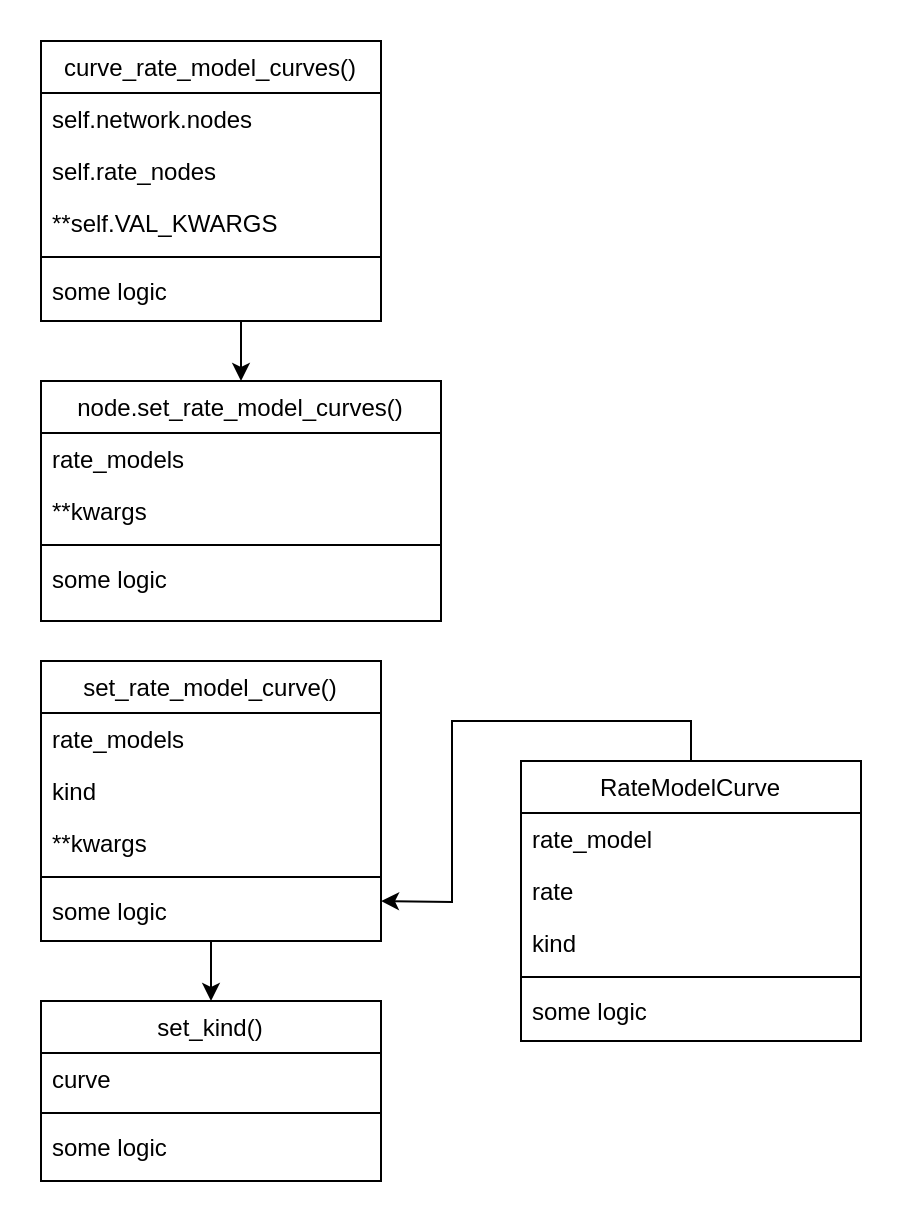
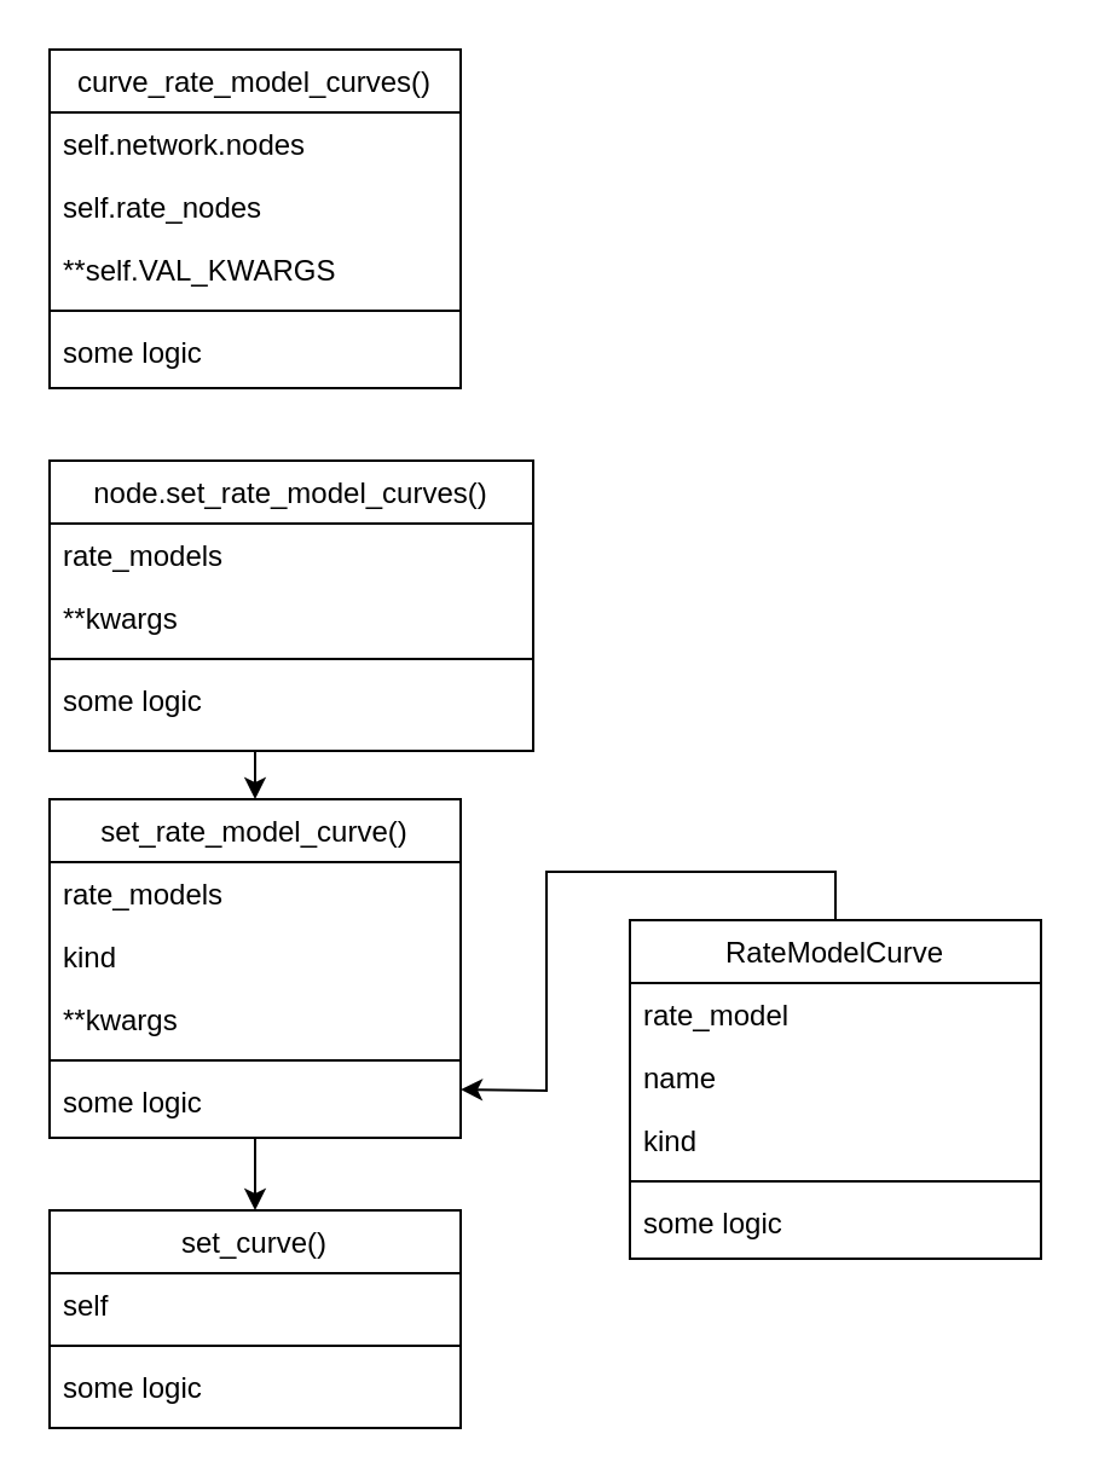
  <mxCell id="0" />
  <mxCell id="1" parent="0" />
- <mxCell id="2" style="edgeStyle=orthogonalEdgeStyle;rounded=0;orthogonalLoop=1;jettySize=auto;html=1;exitX=0.5;exitY=1;exitDx=0;exitDy=0;entryX=0.5;entryY=0;entryDx=0;entryDy=0;" edge="1" parent="1" source="3" target="10"><mxGeometry relative="1" as="geometry" /></mxCell>
  <mxCell id="3" value="curve_rate_model_curves()" style="swimlane;fontStyle=0;align=center;verticalAlign=top;childLayout=stackLayout;horizontal=1;startSize=26;horizontalStack=0;resizeParent=1;resizeLast=0;collapsible=1;marginBottom=0;rounded=0;shadow=0;strokeWidth=1;" parent="1" vertex="1"><mxGeometry x="20" y="20" width="170" height="140" as="geometry"><mxRectangle x="550" y="140" width="160" height="26" as="alternateBounds" /></mxGeometry></mxCell>
  <mxCell id="4" value="self.network.nodes" style="text;align=left;verticalAlign=top;spacingLeft=4;spacingRight=4;overflow=hidden;rotatable=0;points=[[0,0.5],[1,0.5]];portConstraint=eastwest;" parent="3" vertex="1"><mxGeometry y="26" width="170" height="26" as="geometry" /></mxCell>
  <mxCell id="5" value="self.rate_nodes" style="text;align=left;verticalAlign=top;spacingLeft=4;spacingRight=4;overflow=hidden;rotatable=0;points=[[0,0.5],[1,0.5]];portConstraint=eastwest;rounded=0;shadow=0;html=0;" parent="3" vertex="1"><mxGeometry y="52" width="170" height="26" as="geometry" /></mxCell>
  <mxCell id="6" value="**self.VAL_KWARGS" style="text;align=left;verticalAlign=top;spacingLeft=4;spacingRight=4;overflow=hidden;rotatable=0;points=[[0,0.5],[1,0.5]];portConstraint=eastwest;rounded=0;shadow=0;html=0;" parent="3" vertex="1"><mxGeometry y="78" width="170" height="26" as="geometry" /></mxCell>
  <mxCell id="7" value="" style="line;html=1;strokeWidth=1;align=left;verticalAlign=middle;spacingTop=-1;spacingLeft=3;spacingRight=3;rotatable=0;labelPosition=right;points=[];portConstraint=eastwest;" parent="3" vertex="1"><mxGeometry y="104" width="170" height="8" as="geometry" /></mxCell>
  <mxCell id="8" value="some logic&#10;" style="text;align=left;verticalAlign=top;spacingLeft=4;spacingRight=4;overflow=hidden;rotatable=0;points=[[0,0.5],[1,0.5]];portConstraint=eastwest;rounded=0;shadow=0;html=0;" vertex="1" parent="3"><mxGeometry y="112" width="170" height="26" as="geometry" /></mxCell>
+ <mxCell id="9" style="edgeStyle=orthogonalEdgeStyle;rounded=0;orthogonalLoop=1;jettySize=auto;html=1;exitX=0.5;exitY=1;exitDx=0;exitDy=0;entryX=0.5;entryY=0;entryDx=0;entryDy=0;" edge="1" parent="1" source="10" target="16"><mxGeometry relative="1" as="geometry" /></mxCell>
  <mxCell id="10" value="node.set_rate_model_curves()" style="swimlane;fontStyle=0;align=center;verticalAlign=top;childLayout=stackLayout;horizontal=1;startSize=26;horizontalStack=0;resizeParent=1;resizeLast=0;collapsible=1;marginBottom=0;rounded=0;shadow=0;strokeWidth=1;" vertex="1" parent="1"><mxGeometry x="20" y="190" width="200" height="120" as="geometry"><mxRectangle x="550" y="140" width="160" height="26" as="alternateBounds" /></mxGeometry></mxCell>
  <mxCell id="11" value="rate_models" style="text;align=left;verticalAlign=top;spacingLeft=4;spacingRight=4;overflow=hidden;rotatable=0;points=[[0,0.5],[1,0.5]];portConstraint=eastwest;rounded=0;shadow=0;html=0;" vertex="1" parent="10"><mxGeometry y="26" width="200" height="26" as="geometry" /></mxCell>
  <mxCell id="12" value="**kwargs" style="text;align=left;verticalAlign=top;spacingLeft=4;spacingRight=4;overflow=hidden;rotatable=0;points=[[0,0.5],[1,0.5]];portConstraint=eastwest;rounded=0;shadow=0;html=0;" vertex="1" parent="10"><mxGeometry y="52" width="200" height="26" as="geometry" /></mxCell>
  <mxCell id="13" value="" style="line;html=1;strokeWidth=1;align=left;verticalAlign=middle;spacingTop=-1;spacingLeft=3;spacingRight=3;rotatable=0;labelPosition=right;points=[];portConstraint=eastwest;" vertex="1" parent="10"><mxGeometry y="78" width="200" height="8" as="geometry" /></mxCell>
  <mxCell id="14" value="some logic&#10;" style="text;align=left;verticalAlign=top;spacingLeft=4;spacingRight=4;overflow=hidden;rotatable=0;points=[[0,0.5],[1,0.5]];portConstraint=eastwest;rounded=0;shadow=0;html=0;" vertex="1" parent="10"><mxGeometry y="86" width="200" height="26" as="geometry" /></mxCell>
  <mxCell id="15" style="edgeStyle=orthogonalEdgeStyle;rounded=0;orthogonalLoop=1;jettySize=auto;html=1;exitX=0.5;exitY=1;exitDx=0;exitDy=0;entryX=0.5;entryY=0;entryDx=0;entryDy=0;" edge="1" parent="1" source="16" target="22"><mxGeometry relative="1" as="geometry" /></mxCell>
  <mxCell id="16" value="set_rate_model_curve()" style="swimlane;fontStyle=0;align=center;verticalAlign=top;childLayout=stackLayout;horizontal=1;startSize=26;horizontalStack=0;resizeParent=1;resizeLast=0;collapsible=1;marginBottom=0;rounded=0;shadow=0;strokeWidth=1;" vertex="1" parent="1"><mxGeometry x="20" y="330" width="170" height="140" as="geometry"><mxRectangle x="550" y="140" width="160" height="26" as="alternateBounds" /></mxGeometry></mxCell>
  <mxCell id="17" value="rate_models" style="text;align=left;verticalAlign=top;spacingLeft=4;spacingRight=4;overflow=hidden;rotatable=0;points=[[0,0.5],[1,0.5]];portConstraint=eastwest;rounded=0;shadow=0;html=0;" vertex="1" parent="16"><mxGeometry y="26" width="170" height="26" as="geometry" /></mxCell>
  <mxCell id="18" value="kind" style="text;align=left;verticalAlign=top;spacingLeft=4;spacingRight=4;overflow=hidden;rotatable=0;points=[[0,0.5],[1,0.5]];portConstraint=eastwest;rounded=0;shadow=0;html=0;" vertex="1" parent="16"><mxGeometry y="52" width="170" height="26" as="geometry" /></mxCell>
  <mxCell id="19" value="**kwargs" style="text;align=left;verticalAlign=top;spacingLeft=4;spacingRight=4;overflow=hidden;rotatable=0;points=[[0,0.5],[1,0.5]];portConstraint=eastwest;rounded=0;shadow=0;html=0;" vertex="1" parent="16"><mxGeometry y="78" width="170" height="26" as="geometry" /></mxCell>
  <mxCell id="20" value="" style="line;html=1;strokeWidth=1;align=left;verticalAlign=middle;spacingTop=-1;spacingLeft=3;spacingRight=3;rotatable=0;labelPosition=right;points=[];portConstraint=eastwest;" vertex="1" parent="16"><mxGeometry y="104" width="170" height="8" as="geometry" /></mxCell>
  <mxCell id="21" value="some logic&#10;" style="text;align=left;verticalAlign=top;spacingLeft=4;spacingRight=4;overflow=hidden;rotatable=0;points=[[0,0.5],[1,0.5]];portConstraint=eastwest;rounded=0;shadow=0;html=0;" vertex="1" parent="16"><mxGeometry y="112" width="170" height="26" as="geometry" /></mxCell>
- <mxCell id="22" value="set_kind()" style="swimlane;fontStyle=0;align=center;verticalAlign=top;childLayout=stackLayout;horizontal=1;startSize=26;horizontalStack=0;resizeParent=1;resizeLast=0;collapsible=1;marginBottom=0;rounded=0;shadow=0;strokeWidth=1;" vertex="1" parent="1"><mxGeometry x="20" y="500" width="170" height="90" as="geometry"><mxRectangle x="550" y="140" width="160" height="26" as="alternateBounds" /></mxGeometry></mxCell>
- <mxCell id="23" value="curve" style="text;align=left;verticalAlign=top;spacingLeft=4;spacingRight=4;overflow=hidden;rotatable=0;points=[[0,0.5],[1,0.5]];portConstraint=eastwest;rounded=0;shadow=0;html=0;" vertex="1" parent="22"><mxGeometry y="26" width="170" height="26" as="geometry" /></mxCell>
+ <mxCell id="22" value="set_curve()" style="swimlane;fontStyle=0;align=center;verticalAlign=top;childLayout=stackLayout;horizontal=1;startSize=26;horizontalStack=0;resizeParent=1;resizeLast=0;collapsible=1;marginBottom=0;rounded=0;shadow=0;strokeWidth=1;" vertex="1" parent="1"><mxGeometry x="20" y="500" width="170" height="90" as="geometry"><mxRectangle x="550" y="140" width="160" height="26" as="alternateBounds" /></mxGeometry></mxCell>
+ <mxCell id="23" value="self" style="text;align=left;verticalAlign=top;spacingLeft=4;spacingRight=4;overflow=hidden;rotatable=0;points=[[0,0.5],[1,0.5]];portConstraint=eastwest;rounded=0;shadow=0;html=0;" vertex="1" parent="22"><mxGeometry y="26" width="170" height="26" as="geometry" /></mxCell>
  <mxCell id="24" value="" style="line;html=1;strokeWidth=1;align=left;verticalAlign=middle;spacingTop=-1;spacingLeft=3;spacingRight=3;rotatable=0;labelPosition=right;points=[];portConstraint=eastwest;" vertex="1" parent="22"><mxGeometry y="52" width="170" height="8" as="geometry" /></mxCell>
  <mxCell id="25" value="some logic&#10;" style="text;align=left;verticalAlign=top;spacingLeft=4;spacingRight=4;overflow=hidden;rotatable=0;points=[[0,0.5],[1,0.5]];portConstraint=eastwest;rounded=0;shadow=0;html=0;" vertex="1" parent="22"><mxGeometry y="60" width="170" height="26" as="geometry" /></mxCell>
  <mxCell id="26" style="edgeStyle=orthogonalEdgeStyle;rounded=0;orthogonalLoop=1;jettySize=auto;html=1;exitX=0.5;exitY=0;exitDx=0;exitDy=0;" edge="1" parent="1" source="27"><mxGeometry relative="1" as="geometry"><mxPoint x="190" y="450" as="targetPoint" /></mxGeometry></mxCell>
  <mxCell id="27" value="RateModelCurve" style="swimlane;fontStyle=0;align=center;verticalAlign=top;childLayout=stackLayout;horizontal=1;startSize=26;horizontalStack=0;resizeParent=1;resizeLast=0;collapsible=1;marginBottom=0;rounded=0;shadow=0;strokeWidth=1;" vertex="1" parent="1"><mxGeometry x="260" y="380" width="170" height="140" as="geometry"><mxRectangle x="550" y="140" width="160" height="26" as="alternateBounds" /></mxGeometry></mxCell>
  <mxCell id="28" value="rate_model" style="text;align=left;verticalAlign=top;spacingLeft=4;spacingRight=4;overflow=hidden;rotatable=0;points=[[0,0.5],[1,0.5]];portConstraint=eastwest;rounded=0;shadow=0;html=0;" vertex="1" parent="27"><mxGeometry y="26" width="170" height="26" as="geometry" /></mxCell>
- <mxCell id="29" value="rate" style="text;align=left;verticalAlign=top;spacingLeft=4;spacingRight=4;overflow=hidden;rotatable=0;points=[[0,0.5],[1,0.5]];portConstraint=eastwest;rounded=0;shadow=0;html=0;" vertex="1" parent="27"><mxGeometry y="52" width="170" height="26" as="geometry" /></mxCell>
+ <mxCell id="29" value="name" style="text;align=left;verticalAlign=top;spacingLeft=4;spacingRight=4;overflow=hidden;rotatable=0;points=[[0,0.5],[1,0.5]];portConstraint=eastwest;rounded=0;shadow=0;html=0;" vertex="1" parent="27"><mxGeometry y="52" width="170" height="26" as="geometry" /></mxCell>
  <mxCell id="30" value="kind" style="text;align=left;verticalAlign=top;spacingLeft=4;spacingRight=4;overflow=hidden;rotatable=0;points=[[0,0.5],[1,0.5]];portConstraint=eastwest;rounded=0;shadow=0;html=0;" vertex="1" parent="27"><mxGeometry y="78" width="170" height="26" as="geometry" /></mxCell>
  <mxCell id="31" value="" style="line;html=1;strokeWidth=1;align=left;verticalAlign=middle;spacingTop=-1;spacingLeft=3;spacingRight=3;rotatable=0;labelPosition=right;points=[];portConstraint=eastwest;" vertex="1" parent="27"><mxGeometry y="104" width="170" height="8" as="geometry" /></mxCell>
  <mxCell id="32" value="some logic&#10;" style="text;align=left;verticalAlign=top;spacingLeft=4;spacingRight=4;overflow=hidden;rotatable=0;points=[[0,0.5],[1,0.5]];portConstraint=eastwest;rounded=0;shadow=0;html=0;" vertex="1" parent="27"><mxGeometry y="112" width="170" height="26" as="geometry" /></mxCell>
